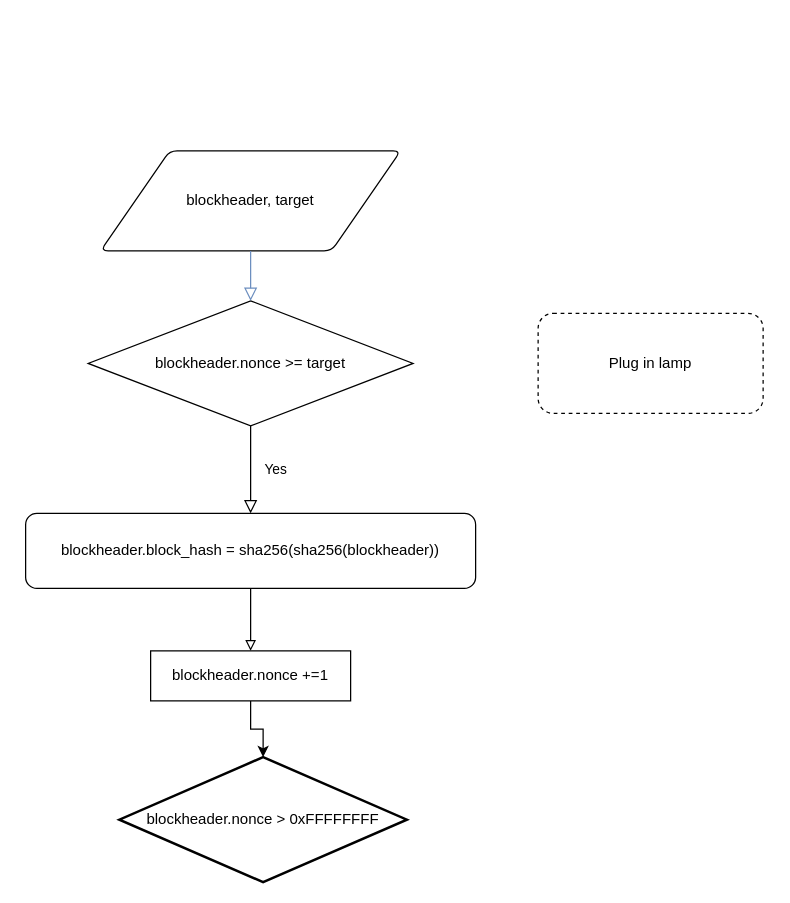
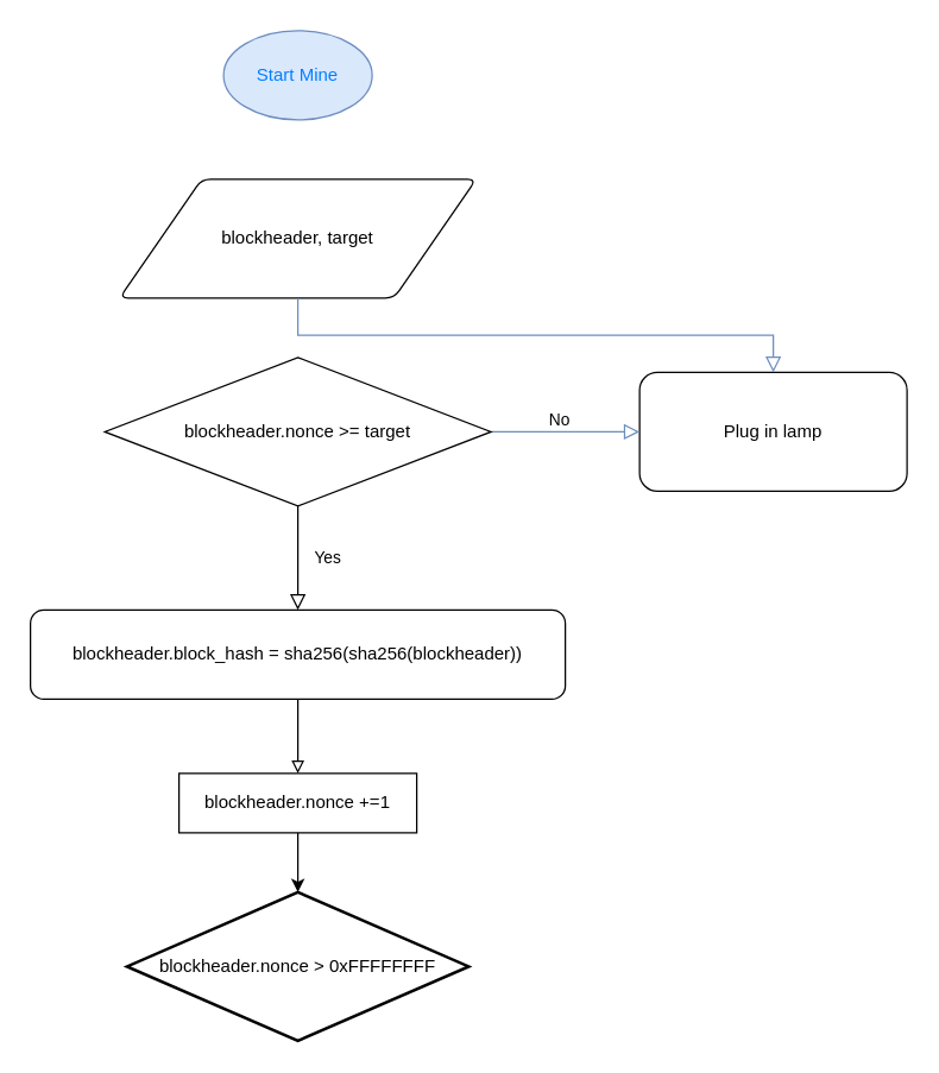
  <mxCell id="0" />
  <mxCell id="1" parent="0" />
  <mxCell id="2" value="Yes" style="rounded=0;html=1;jettySize=auto;orthogonalLoop=1;fontSize=11;endArrow=block;endFill=0;endSize=8;strokeWidth=1;shadow=0;labelBackgroundColor=none;edgeStyle=orthogonalEdgeStyle;exitX=0.5;exitY=1;exitDx=0;exitDy=0;exitPerimeter=0;entryX=0.5;entryY=0;entryDx=0;entryDy=0;" parent="1" source="10" target="5" edge="1"><mxGeometry y="20" relative="1" as="geometry"><mxPoint as="offset" /><mxPoint x="530" y="350" as="sourcePoint" /><mxPoint x="200" y="470" as="targetPoint" /></mxGeometry></mxCell>
- <mxCell id="3" value="Plug in lamp" style="rounded=1;whiteSpace=wrap;html=1;fontSize=12;glass=0;strokeWidth=1;shadow=0;dashed=1;" parent="1" vertex="1"><mxGeometry x="430" y="250" width="180" height="80" as="geometry" /></mxCell>
+ <mxCell id="3" value="Plug in lamp" style="rounded=1;whiteSpace=wrap;html=1;fontSize=12;glass=0;strokeWidth=1;shadow=0;" parent="1" vertex="1"><mxGeometry x="430" y="250" width="180" height="80" as="geometry" /></mxCell>
  <mxCell id="4" style="edgeStyle=orthogonalEdgeStyle;rounded=0;orthogonalLoop=1;jettySize=auto;html=1;exitX=0.5;exitY=1;exitDx=0;exitDy=0;endArrow=block;endFill=0;" edge="1" parent="1" source="5" target="13"><mxGeometry relative="1" as="geometry" /></mxCell>
  <mxCell id="5" value="blockheader.block_hash =&amp;nbsp;&lt;span style=&quot;background-color: transparent; color: light-dark(rgb(0, 0, 0), rgb(255, 255, 255));&quot;&gt;sha256(sha256(blockheader))&lt;/span&gt;" style="rounded=1;whiteSpace=wrap;html=1;fontSize=12;glass=0;strokeWidth=1;shadow=0;" parent="1" vertex="1"><mxGeometry x="20" y="410" width="360" height="60" as="geometry" /></mxCell>
+ <mxCell id="6" value="&lt;font style=&quot;color: rgb(0, 127, 255);&quot;&gt;Start Mine&lt;/font&gt;" style="strokeWidth=1;html=1;shape=mxgraph.flowchart.start_1;whiteSpace=wrap;fillColor=#dae8fc;strokeColor=#6c8ebf;" vertex="1" parent="1"><mxGeometry x="150" y="20" width="100" height="60" as="geometry" /></mxCell>
  <mxCell id="7" value="blockheader, target" style="shape=parallelogram;html=1;strokeWidth=1;perimeter=parallelogramPerimeter;whiteSpace=wrap;rounded=1;arcSize=12;size=0.23;" vertex="1" parent="1"><mxGeometry x="80" y="120" width="240" height="80" as="geometry" /></mxCell>
+ <mxCell id="8" style="edgeStyle=orthogonalEdgeStyle;rounded=0;orthogonalLoop=1;jettySize=auto;html=1;exitX=1;exitY=0.5;exitDx=0;exitDy=0;exitPerimeter=0;labelPosition=center;verticalLabelPosition=middle;align=center;verticalAlign=middle;textDirection=ltr;fillColor=#dae8fc;strokeColor=#6c8ebf;endArrow=block;endFill=0;endSize=8;" edge="1" parent="1" source="10" target="3"><mxGeometry relative="1" as="geometry" /></mxCell>
+ <mxCell id="9" value="No" style="edgeLabel;html=1;align=center;verticalAlign=bottom;resizable=0;points=[];labelPosition=center;verticalLabelPosition=top;" vertex="1" connectable="0" parent="8"><mxGeometry x="-0.104" relative="1" as="geometry"><mxPoint as="offset" /></mxGeometry></mxCell>
  <mxCell id="10" value="blockheader.nonce &amp;gt;= target" style="strokeWidth=1;html=1;shape=mxgraph.flowchart.decision;whiteSpace=wrap;" vertex="1" parent="1"><mxGeometry x="70" y="240" width="260" height="100" as="geometry" /></mxCell>
- <mxCell id="11" style="edgeStyle=orthogonalEdgeStyle;rounded=0;orthogonalLoop=1;jettySize=auto;html=1;exitX=0.5;exitY=1;exitDx=0;exitDy=0;entryX=0.5;entryY=0;entryDx=0;entryDy=0;entryPerimeter=0;fillColor=#dae8fc;strokeColor=#6c8ebf;endArrow=block;endFill=0;endSize=8;" edge="1" parent="1" source="7" target="10"><mxGeometry relative="1" as="geometry" /></mxCell>
+ <mxCell id="11" style="edgeStyle=orthogonalEdgeStyle;rounded=0;orthogonalLoop=1;jettySize=auto;html=1;exitX=0.5;exitY=1;exitDx=0;exitDy=0;fillColor=#dae8fc;strokeColor=#6c8ebf;endArrow=block;endFill=0;endSize=8;" edge="1" parent="1" source="7" target="3"><mxGeometry relative="1" as="geometry" /></mxCell>
  <mxCell id="12" style="edgeStyle=orthogonalEdgeStyle;rounded=0;orthogonalLoop=1;jettySize=auto;html=1;exitX=0.5;exitY=1;exitDx=0;exitDy=0;" edge="1" parent="1" source="13" target="14"><mxGeometry relative="1" as="geometry" /></mxCell>
  <mxCell id="13" value="blockheader.nonce +=1" style="whiteSpace=wrap;html=1;absoluteArcSize=1;arcSize=14;strokeWidth=1;rounded=0;" vertex="1" parent="1"><mxGeometry x="120" y="520" width="160" height="40" as="geometry" /></mxCell>
- <mxCell id="14" value="blockheader.nonce &amp;gt; 0xFFFFFFFF" style="strokeWidth=2;html=1;shape=mxgraph.flowchart.decision;whiteSpace=wrap;" vertex="1" parent="1"><mxGeometry x="95" y="605" width="230" height="100" as="geometry" /></mxCell>
+ <mxCell id="14" value="blockheader.nonce &amp;gt; 0xFFFFFFFF" style="strokeWidth=2;html=1;shape=mxgraph.flowchart.decision;whiteSpace=wrap;" vertex="1" parent="1"><mxGeometry x="85" y="600" width="230" height="100" as="geometry" /></mxCell>
